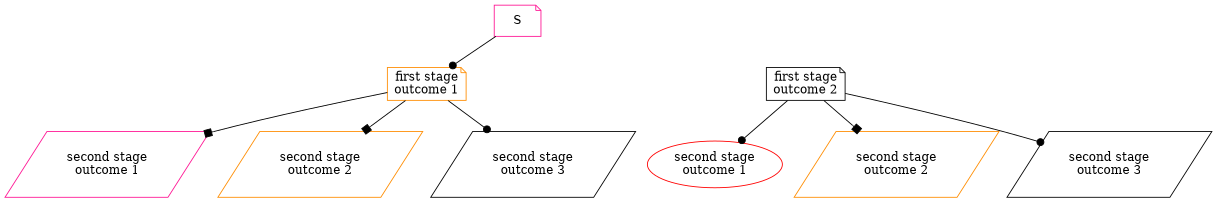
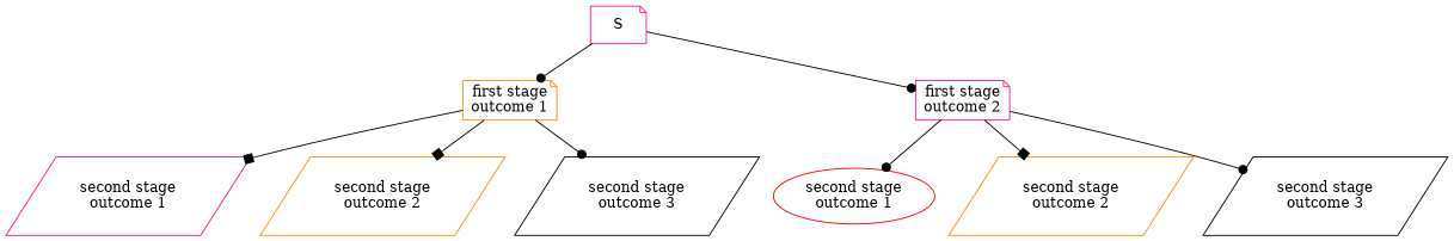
  digraph {
    node [color=deeppink shape=parallelogram]
    edge [arrowhead=dot]
    n1 [label=S shape=note]
    n2 [color=darkorange label="first stage\noutcome 1" shape=note]
-   n3 [color=black label="first stage\noutcome 2" shape=note]
+   n3 [label="first stage\noutcome 2" shape=note]
    n4 [label="second stage\noutcome 1"]
    n5 [color=darkorange label="second stage\noutcome 2"]
    n6 [color=black label="second stage\noutcome 3"]
    n7 [color=red label="second stage\noutcome 1" shape=ellipse]
    n8 [color=darkorange label="second stage\noutcome 2"]
    n9 [color=black label="second stage\noutcome 3"]
    n1 -> n2
+   n1 -> n3
    n2 -> n4 [arrowhead=box]
    n2 -> n5 [arrowhead=box]
    n2 -> n6
    n3 -> n7
    n3 -> n8 [arrowhead=box]
    n3 -> n9
  }
